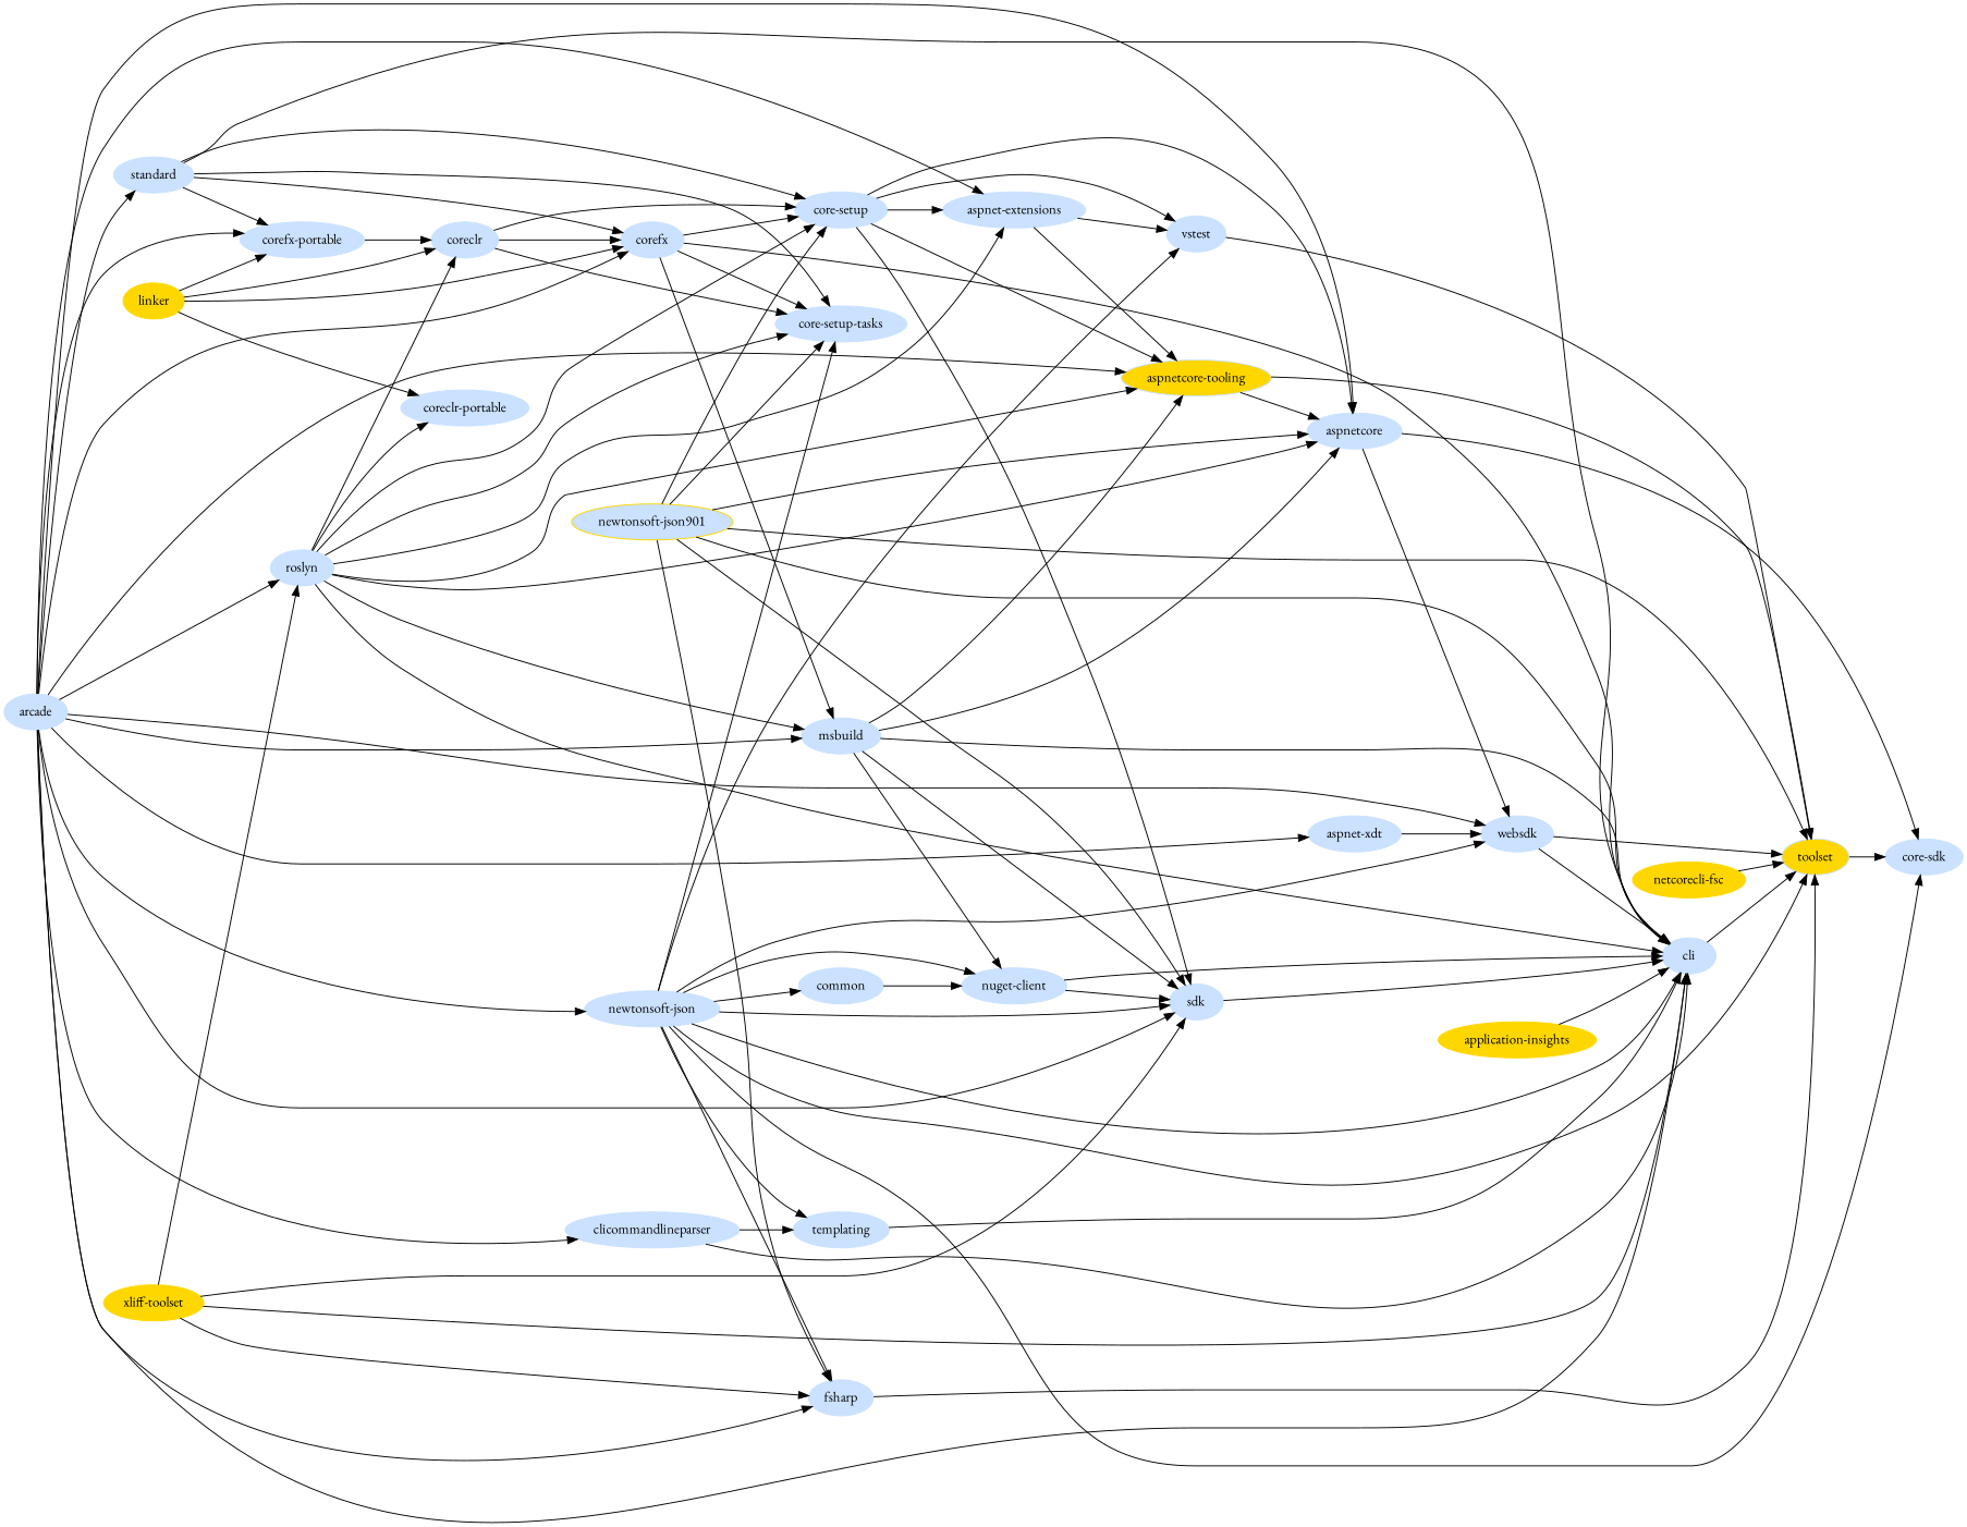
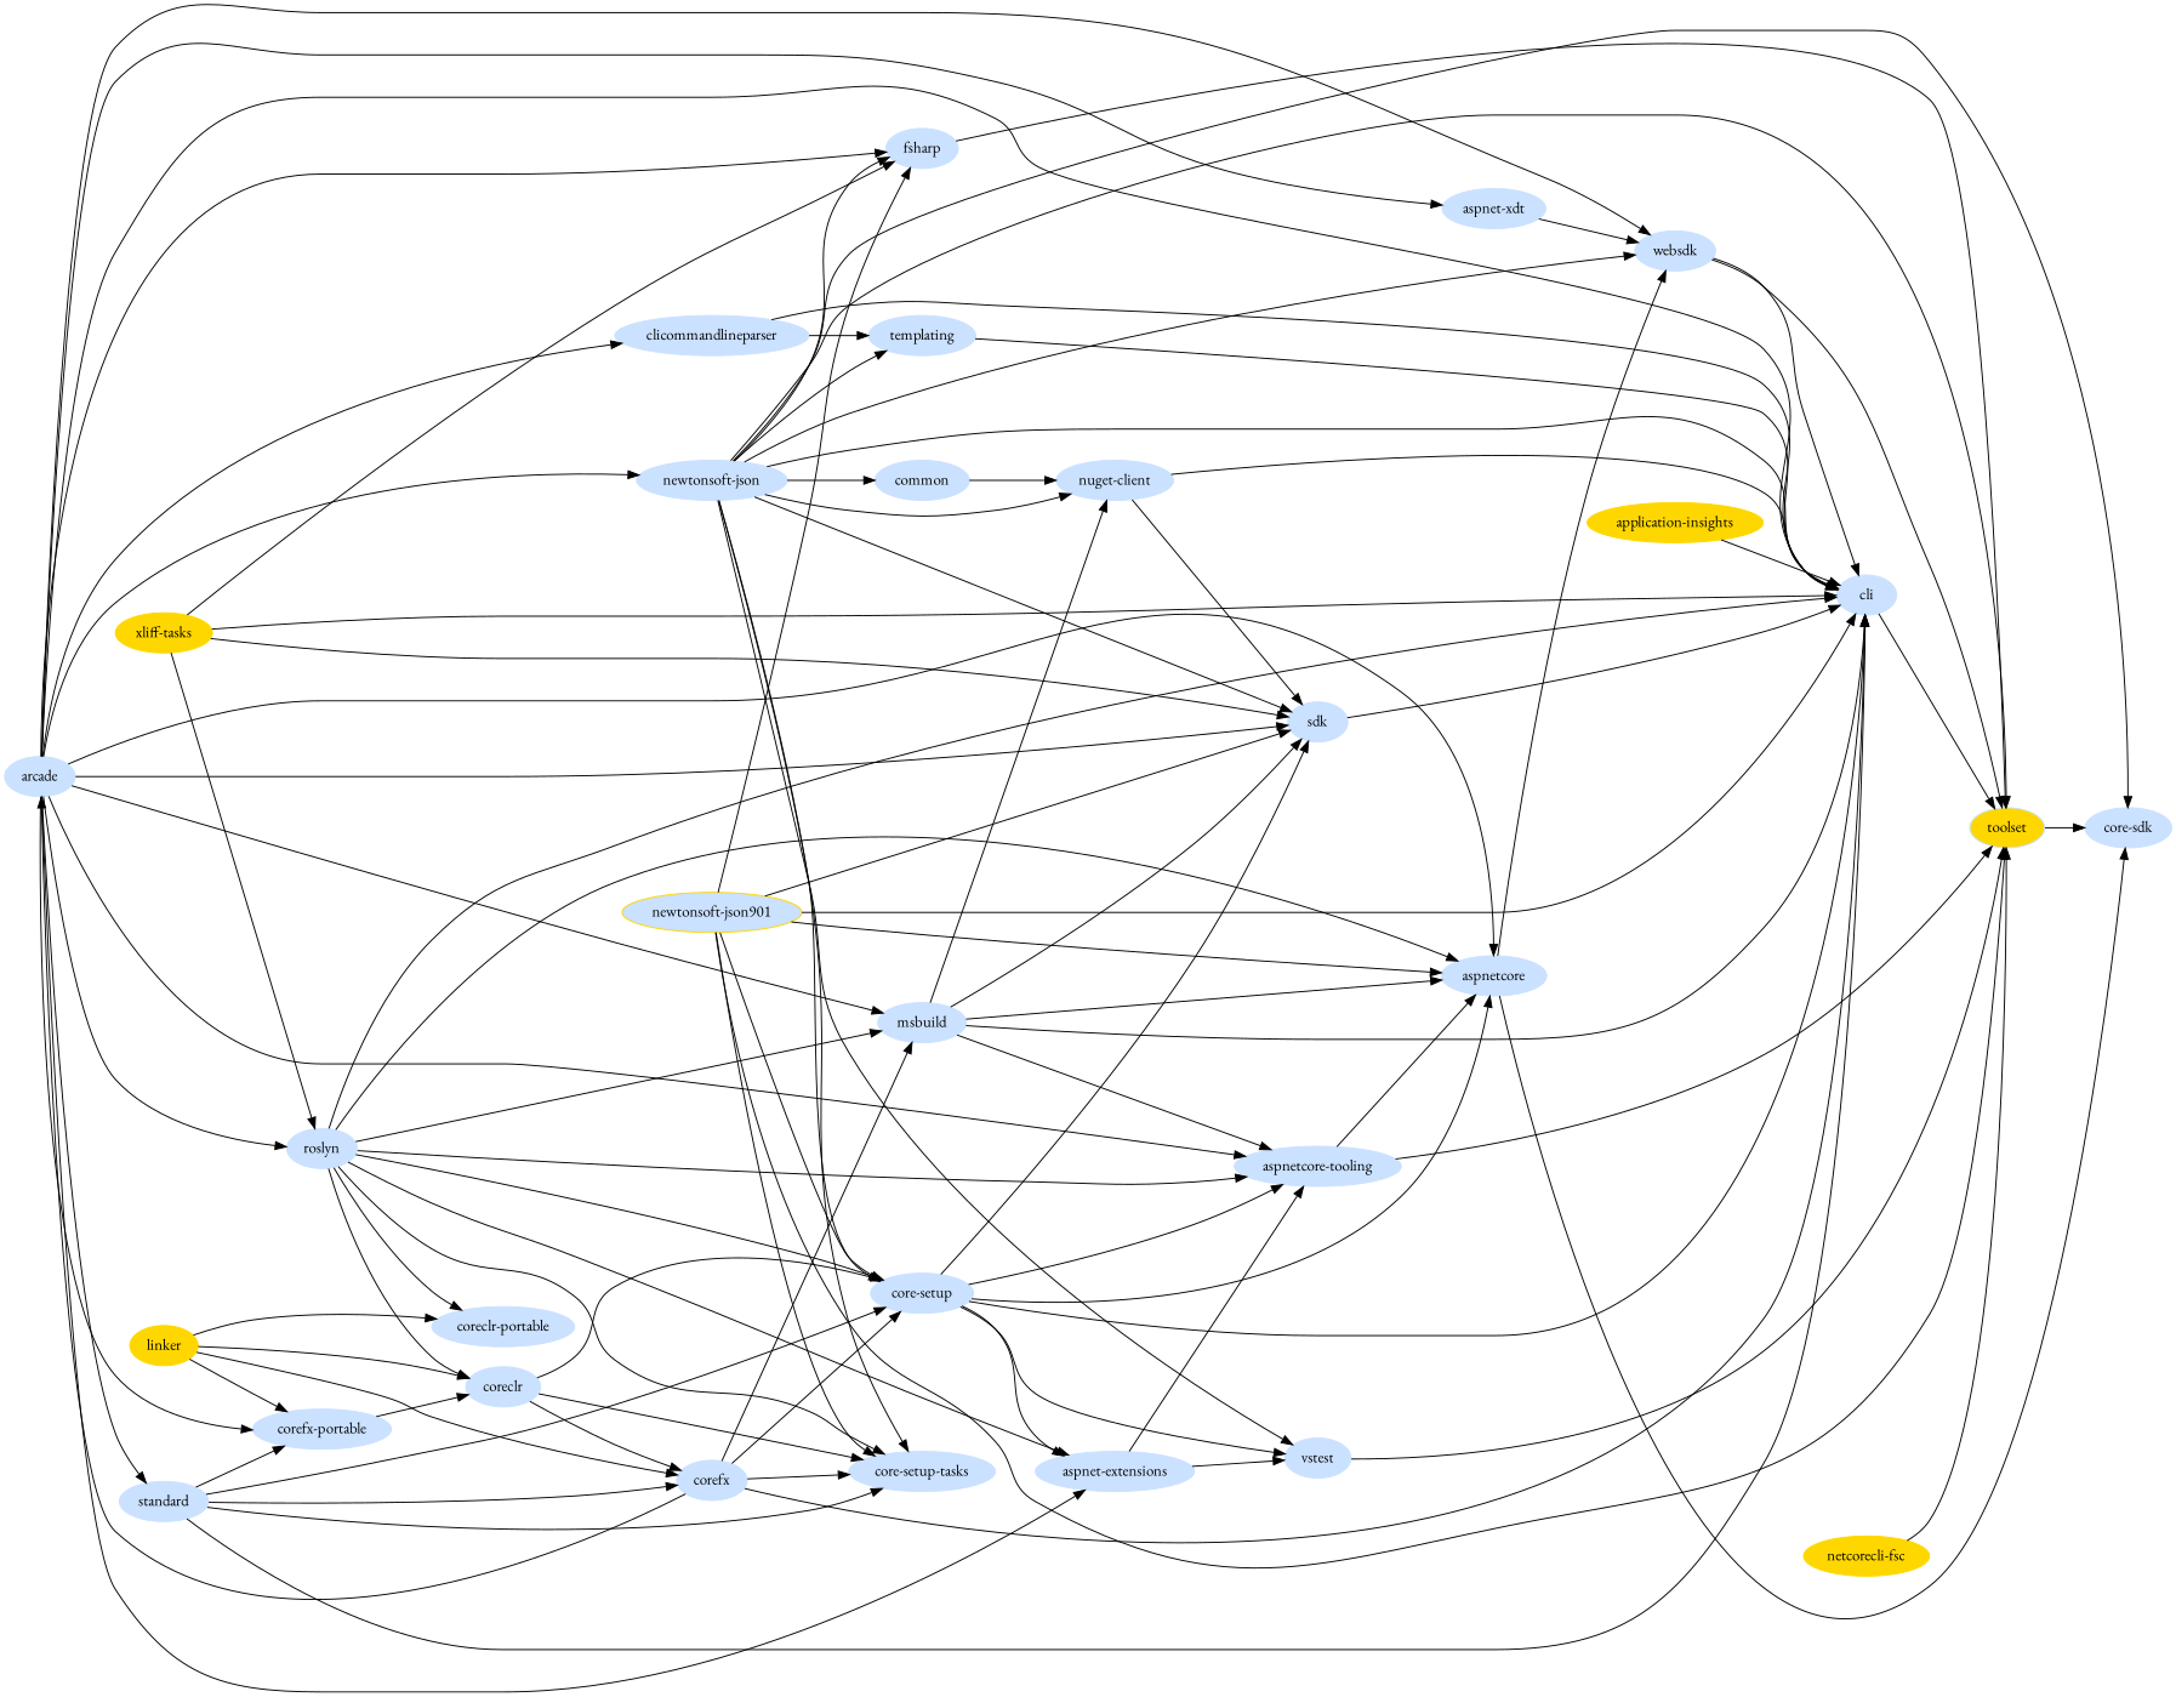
  digraph {
    fontname="EB Garamond"
    rankdir=LR
    node [color=lightsteelblue1 fontname="EB Garamond" style=filled]
    edge [fontname="EB Garamond"]
    arcade
    roslyn
    cli
    sdk
    fsharp
    corefx
    "corefx-portable"
    "aspnet-extensions"
    "aspnet-xdt"
-   "aspnetcore-tooling" [fillcolor=gold]
+   "aspnetcore-tooling"
    msbuild
    aspnetcore
    clicommandlineparser
    "newtonsoft-json"
    standard
    websdk
-   "xliff-tasks" [color=gold label="xliff-toolset"]
+   "xliff-tasks" [color=gold]
    "core-setup"
    n19 [label="core-setup-tasks"]
    coreclr
    "coreclr-portable"
    toolset [fillcolor=gold]
    "newtonsoft-json901" [color=gold fillcolor=lightsteelblue1]
    vstest
    "core-sdk"
    linker [color=gold]
    "application-insights" [color=gold]
    "netcorecli-fsc" [color=gold]
    "nuget-client"
    templating
    common
    arcade -> roslyn
    arcade -> cli
    arcade -> sdk
    arcade -> fsharp
-   arcade -> corefx
+   corefx -> arcade
    arcade -> "corefx-portable"
    arcade -> "aspnet-extensions"
    arcade -> "aspnet-xdt"
    arcade -> "aspnetcore-tooling"
    arcade -> msbuild
    arcade -> aspnetcore
    arcade -> clicommandlineparser
    arcade -> "newtonsoft-json"
    arcade -> standard
    arcade -> websdk
    roslyn -> cli
    roslyn -> "aspnet-extensions"
    roslyn -> "aspnetcore-tooling"
    roslyn -> msbuild
    roslyn -> aspnetcore
    roslyn -> "core-setup"
    roslyn -> n19
    roslyn -> coreclr
    roslyn -> "coreclr-portable"
    cli -> toolset
    sdk -> cli
    fsharp -> toolset
    corefx -> cli
    corefx -> msbuild
    corefx -> "core-setup"
    corefx -> n19
    "corefx-portable" -> coreclr
    "aspnet-extensions" -> "aspnetcore-tooling"
    "aspnet-extensions" -> vstest
    "aspnet-xdt" -> websdk
    "aspnetcore-tooling" -> aspnetcore
    "aspnetcore-tooling" -> toolset
    msbuild -> cli
    msbuild -> sdk
    msbuild -> "aspnetcore-tooling"
    msbuild -> aspnetcore
    msbuild -> "nuget-client"
    aspnetcore -> websdk
    aspnetcore -> "core-sdk"
    clicommandlineparser -> cli
    clicommandlineparser -> templating
    "newtonsoft-json" -> cli
    "newtonsoft-json" -> sdk
    "newtonsoft-json" -> fsharp
    "newtonsoft-json" -> websdk
+   "newtonsoft-json" -> "core-setup"
    "newtonsoft-json" -> n19
    "newtonsoft-json" -> toolset
    "newtonsoft-json" -> vstest
    "newtonsoft-json" -> "core-sdk"
    "newtonsoft-json" -> "nuget-client"
    "newtonsoft-json" -> templating
    "newtonsoft-json" -> common
    standard -> cli
    standard -> corefx
    standard -> "corefx-portable"
    standard -> "core-setup"
    standard -> n19
    websdk -> cli
    websdk -> toolset
    "xliff-tasks" -> roslyn
    "xliff-tasks" -> cli
    "xliff-tasks" -> sdk
    "xliff-tasks" -> fsharp
+   "core-setup" -> cli
    "core-setup" -> sdk
    "core-setup" -> "aspnet-extensions"
    "core-setup" -> "aspnetcore-tooling"
    "core-setup" -> aspnetcore
    "core-setup" -> vstest
    coreclr -> corefx
    coreclr -> "core-setup"
    coreclr -> n19
    toolset -> "core-sdk"
    "newtonsoft-json901" -> cli
    "newtonsoft-json901" -> sdk
    "newtonsoft-json901" -> fsharp
    "newtonsoft-json901" -> aspnetcore
    "newtonsoft-json901" -> "core-setup"
    "newtonsoft-json901" -> n19
    "newtonsoft-json901" -> toolset
    vstest -> toolset
    linker -> corefx
    linker -> "corefx-portable"
    linker -> coreclr
    linker -> "coreclr-portable"
    "application-insights" -> cli
    "netcorecli-fsc" -> toolset
    "nuget-client" -> cli
    "nuget-client" -> sdk
    templating -> cli
    common -> "nuget-client"
  }
